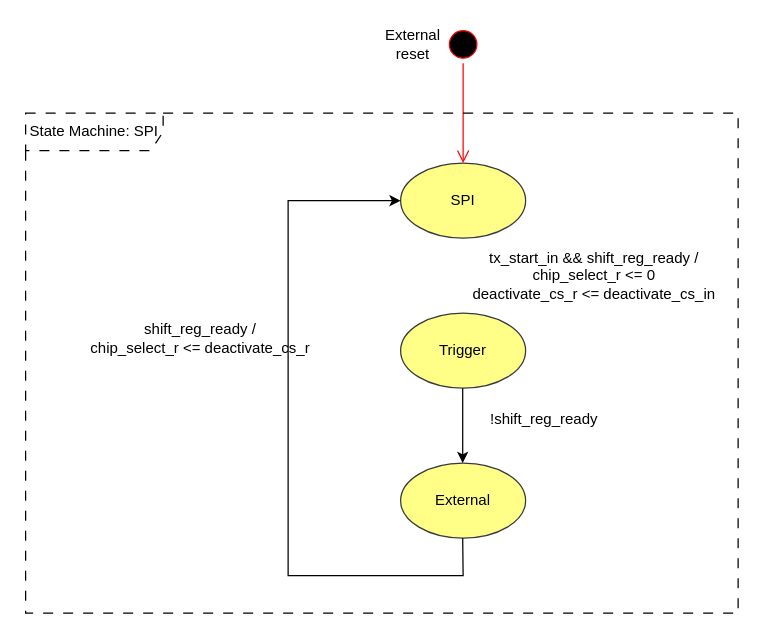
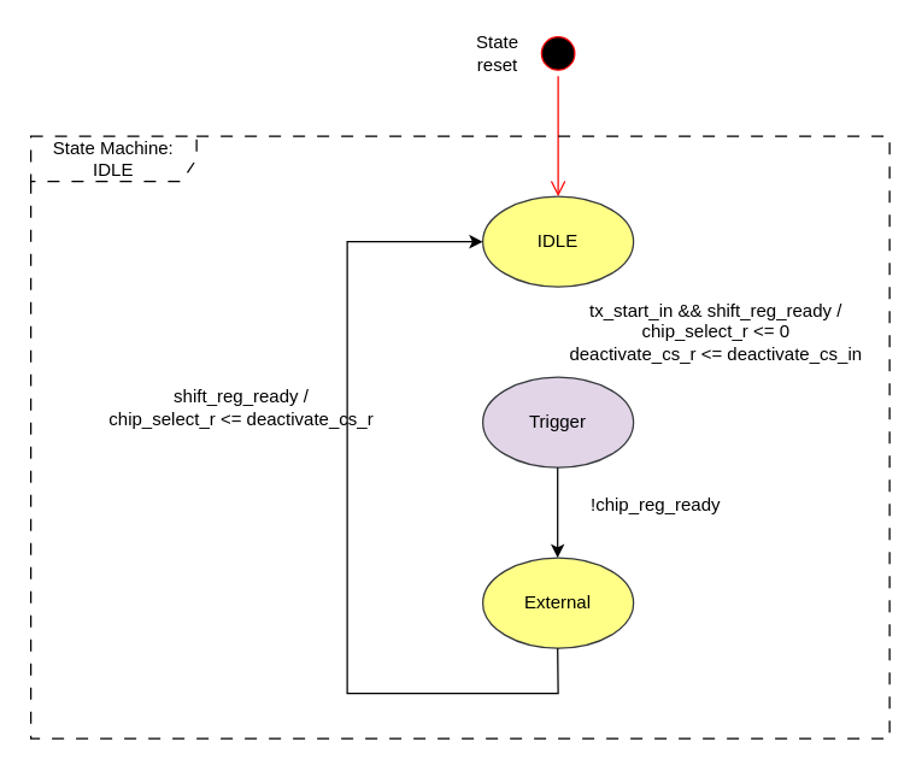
  <mxCell id="0" />
  <mxCell id="1" parent="0" />
  <mxCell id="2" value="" style="ellipse;html=1;shape=startState;fillColor=#000000;strokeColor=#ff0000;" vertex="1" parent="1"><mxGeometry x="355" y="20" width="30" height="30" as="geometry" /></mxCell>
  <mxCell id="3" value="" style="edgeStyle=orthogonalEdgeStyle;html=1;verticalAlign=bottom;endArrow=open;endSize=8;strokeColor=#ff0000;rounded=0;" edge="1" parent="1" source="2"><mxGeometry relative="1" as="geometry"><mxPoint x="370" y="130" as="targetPoint" /></mxGeometry></mxCell>
- <mxCell id="4" value="Trigger" style="ellipse;whiteSpace=wrap;html=1;fillColor=#ffff88;strokeColor=#36393d;" vertex="1" parent="1"><mxGeometry x="320" y="250" width="100" height="60" as="geometry" /></mxCell>
- <mxCell id="5" value="SPI" style="ellipse;whiteSpace=wrap;html=1;fillColor=#ffff88;strokeColor=#36393d;" vertex="1" parent="1"><mxGeometry x="320" y="130" width="100" height="60" as="geometry" /></mxCell>
+ <mxCell id="4" value="Trigger" style="ellipse;whiteSpace=wrap;html=1;fillColor=#e1d5e7;strokeColor=#36393d;" vertex="1" parent="1"><mxGeometry x="320" y="250" width="100" height="60" as="geometry" /></mxCell>
+ <mxCell id="5" value="IDLE" style="ellipse;whiteSpace=wrap;html=1;fillColor=#ffff88;strokeColor=#36393d;" vertex="1" parent="1"><mxGeometry x="320" y="130" width="100" height="60" as="geometry" /></mxCell>
  <mxCell id="6" value="External" style="ellipse;whiteSpace=wrap;html=1;fillColor=#ffff88;strokeColor=#36393d;" vertex="1" parent="1"><mxGeometry x="320" y="370" width="100" height="60" as="geometry" /></mxCell>
  <mxCell id="7" value="" style="endArrow=classic;html=1;rounded=0;exitX=0.5;exitY=1;exitDx=0;exitDy=0;entryX=0.5;entryY=0;entryDx=0;entryDy=0;" edge="1" parent="1"><mxGeometry width="50" height="50" relative="1" as="geometry"><mxPoint x="369.66" y="310" as="sourcePoint" /><mxPoint x="369.66" y="370" as="targetPoint" /></mxGeometry></mxCell>
  <mxCell id="8" value="" style="endArrow=classic;html=1;rounded=0;exitX=0.5;exitY=1;exitDx=0;exitDy=0;entryX=0;entryY=0.5;entryDx=0;entryDy=0;" edge="1" parent="1" target="5"><mxGeometry width="50" height="50" relative="1" as="geometry"><mxPoint x="369.66" y="430" as="sourcePoint" /><mxPoint x="230" y="160" as="targetPoint" /><Array as="points"><mxPoint x="370" y="460" /><mxPoint x="230" y="460" /><mxPoint x="230" y="160" /></Array></mxGeometry></mxCell>
  <mxCell id="9" value="tx_start_in &amp;amp;&amp;amp; shift_reg_ready / chip_select_r &amp;lt;= 0&lt;div&gt;deactivate_cs_r &amp;lt;= deactivate_cs_in&lt;/div&gt;" style="text;html=1;align=center;verticalAlign=middle;whiteSpace=wrap;rounded=0;" vertex="1" parent="1"><mxGeometry x="370" y="200" width="210" height="40" as="geometry" /></mxCell>
- <mxCell id="10" value="!shift_reg_ready" style="text;html=1;align=center;verticalAlign=middle;whiteSpace=wrap;rounded=0;" vertex="1" parent="1"><mxGeometry x="370" y="320" width="130" height="30" as="geometry" /></mxCell>
+ <mxCell id="10" value="!chip_reg_ready" style="text;html=1;align=center;verticalAlign=middle;whiteSpace=wrap;rounded=0;" vertex="1" parent="1"><mxGeometry x="370" y="320" width="130" height="30" as="geometry" /></mxCell>
  <mxCell id="11" value="shift_reg_ready /&lt;br&gt;chip_select_r &amp;lt;= deactivate_cs_r" style="text;html=1;align=center;verticalAlign=middle;whiteSpace=wrap;rounded=0;" vertex="1" parent="1"><mxGeometry x="50" y="245" width="220" height="50" as="geometry" /></mxCell>
- <mxCell id="12" value="State Machine: SPI" style="shape=umlFrame;whiteSpace=wrap;html=1;pointerEvents=0;width=110;height=30;fillColor=none;dashed=1;dashPattern=8 8;" vertex="1" parent="1"><mxGeometry x="20" y="90" width="570" height="400" as="geometry" /></mxCell>
- <mxCell id="13" value="External reset" style="text;html=1;align=center;verticalAlign=middle;whiteSpace=wrap;rounded=0;" vertex="1" parent="1"><mxGeometry x="300" y="20" width="60" height="30" as="geometry" /></mxCell>
+ <mxCell id="12" value="State Machine: IDLE" style="shape=umlFrame;whiteSpace=wrap;html=1;pointerEvents=0;width=110;height=30;fillColor=none;dashed=1;dashPattern=8 8;" vertex="1" parent="1"><mxGeometry x="20" y="90" width="570" height="400" as="geometry" /></mxCell>
+ <mxCell id="13" value="State reset" style="text;html=1;align=center;verticalAlign=middle;whiteSpace=wrap;rounded=0;" vertex="1" parent="1"><mxGeometry x="300" y="20" width="60" height="30" as="geometry" /></mxCell>
